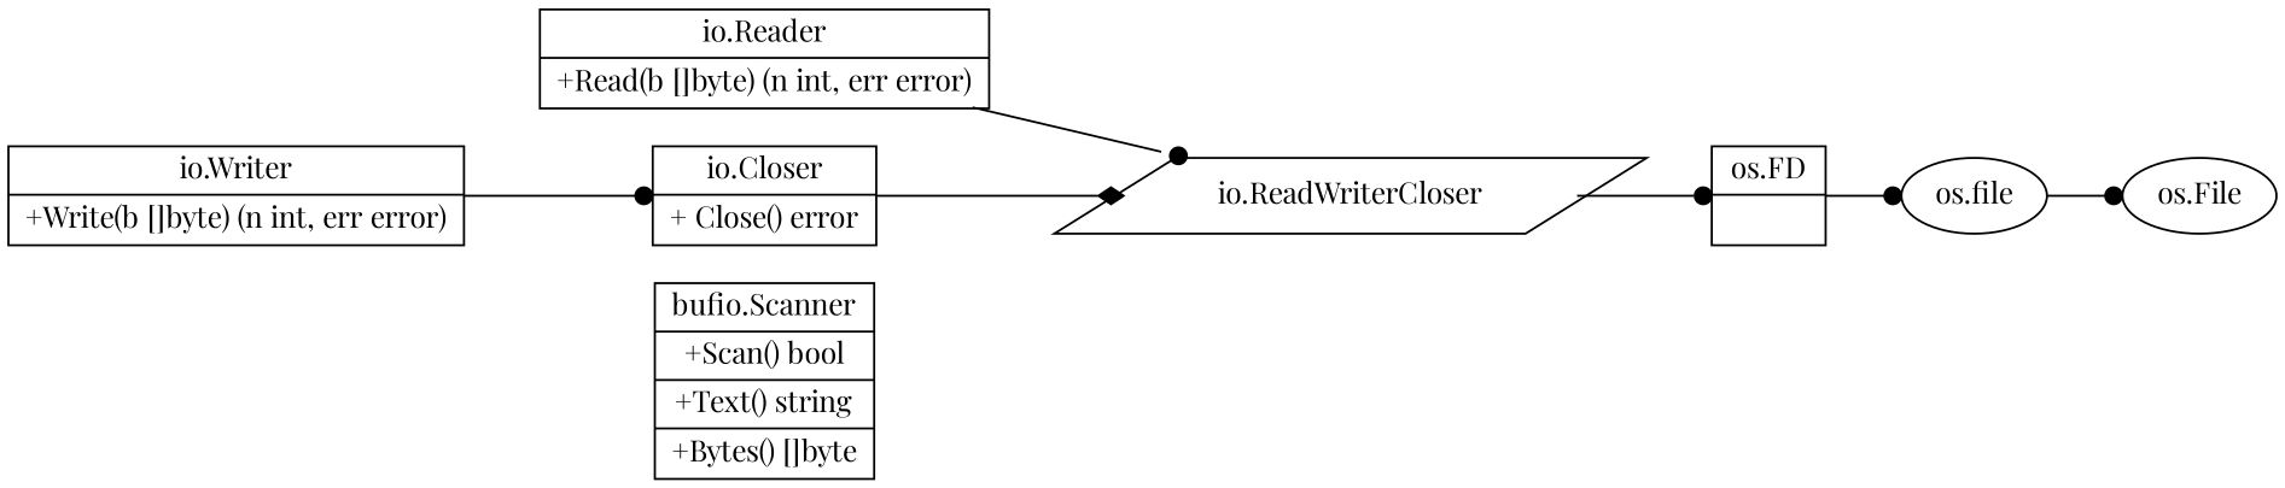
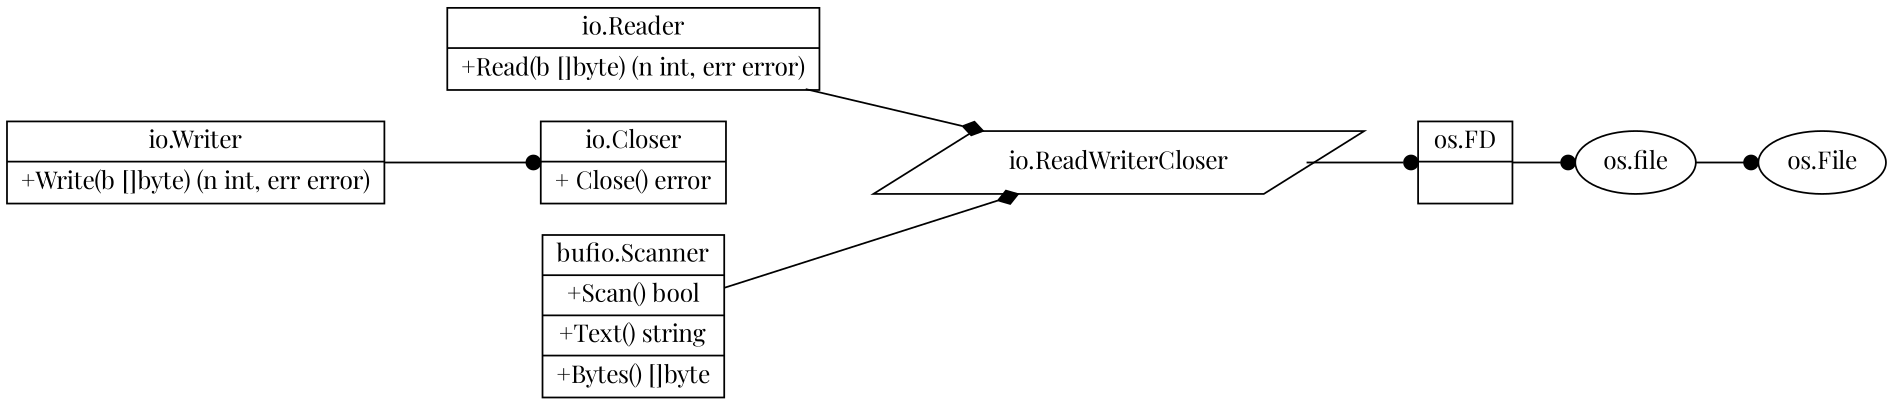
  digraph {
    fontname="Playfair Display"
    rankdir=LR
    node [fontname="Playfair Display" shape=record]
    edge [arrowhead=dot fontname="Playfair Display"]
    n1 [label="io.Reader| +Read(b []byte) (n int, err error)"]
    "io.ReadWriterCloser" [shape=parallelogram]
    n3 [label="os.FD|"]
    n4 [label="io.Writer| +Write(b []byte) (n int, err error)"]
    n5 [label="io.Closer| + Close() error"]
    "os.file" [shape=ellipse]
    "os.File" [shape=ellipse]
    n8 [label="bufio.Scanner| +Scan() bool| +Text() string| +Bytes() []byte"]
-   n1 -> "io.ReadWriterCloser"
+   n1 -> "io.ReadWriterCloser" [arrowhead=diamond]
    "io.ReadWriterCloser" -> n3
    n3 -> "os.file"
    n4 -> n5
-   n5 -> "io.ReadWriterCloser" [arrowhead=diamond]
+   n8 -> "io.ReadWriterCloser" [arrowhead=diamond]
    "os.file" -> "os.File"
  }
